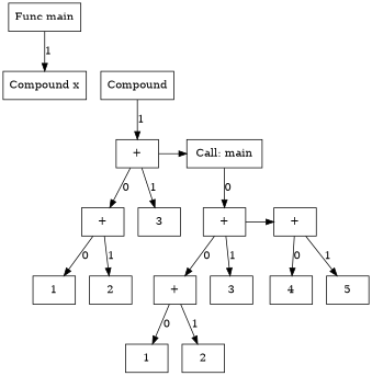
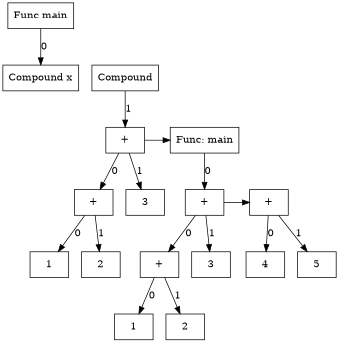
  digraph {
    node [shape=box]
    n1 [label="Compound x"]
    n2 [label=Compound]
    n3 [label="Func main"]
    n4 [label="+"]
    n5 [label="+"]
    n6 [label=3]
    n7 [label=1]
    n8 [label=2]
-   n9 [label="Call: main"]
+   n9 [label="Func: main"]
    n10 [label="+"]
    n11 [label="+"]
    n12 [label=3]
    n13 [label=1]
    n14 [label=2]
    n15 [label="+"]
    n16 [label=4]
    n17 [label=5]
    subgraph sub_1 {
      ordering=out
      rank=same
      rankdir=LR
      n1
      n2
    }
    subgraph sub_2 {
      rankdir=TB
      n1
      n2
      n3
    }
    subgraph sub_3 {
      ordering=out
      rank=same
      rankdir=LR
      n4
    }
    subgraph sub_4 {
      rankdir=TB
      n2
      n4
    }
    subgraph sub_5 {
      ordering=out
      rank=same
      rankdir=LR
      n5
      n6
    }
    subgraph sub_6 {
      rankdir=TB
      n4
      n5
      n6
    }
    subgraph sub_7 {
      ordering=out
      rank=same
      rankdir=LR
      n7
      n8
    }
    subgraph sub_8 {
      rankdir=TB
      n5
      n7
      n8
    }
    subgraph sub_9 {
      rank=same
      rankdir=LR
      n4
      n9
    }
    subgraph sub_10 {
      rankdir=LR
      n4
      n9
    }
    subgraph sub_11 {
      ordering=out
      rank=same
      rankdir=LR
      n10
    }
    subgraph sub_12 {
      rankdir=TB
      n9
      n10
    }
    subgraph sub_13 {
      ordering=out
      rank=same
      rankdir=LR
      n11
      n12
    }
    subgraph sub_14 {
      rankdir=TB
      n10
      n11
      n12
    }
    subgraph sub_15 {
      ordering=out
      rank=same
      rankdir=LR
      n13
      n14
    }
    subgraph sub_16 {
      rankdir=TB
      n11
      n13
      n14
    }
    subgraph sub_17 {
      rank=same
      rankdir=LR
      n10
      n15
    }
    subgraph sub_18 {
      rankdir=LR
      n10
      n15
    }
    subgraph sub_19 {
      rankdir=TB
      n15
      n16
      n17
    }
    subgraph sub_20 {
      ordering=out
      rank=same
      rankdir=LR
      n16
      n17
    }
    n2 -> n4 [label=1]
-   n3 -> n1 [label=1]
+   n3 -> n1 [label=0]
    n4 -> n5 [label=0]
    n4 -> n6 [label=1]
    n4 -> n9
    n5 -> n7 [label=0]
    n5 -> n8 [label=1]
    n9 -> n10 [label=0]
    n10 -> n11 [label=0]
    n10 -> n12 [label=1]
    n10 -> n15
    n11 -> n13 [label=0]
    n11 -> n14 [label=1]
    n15 -> n16 [label=0]
    n15 -> n17 [label=1]
  }
